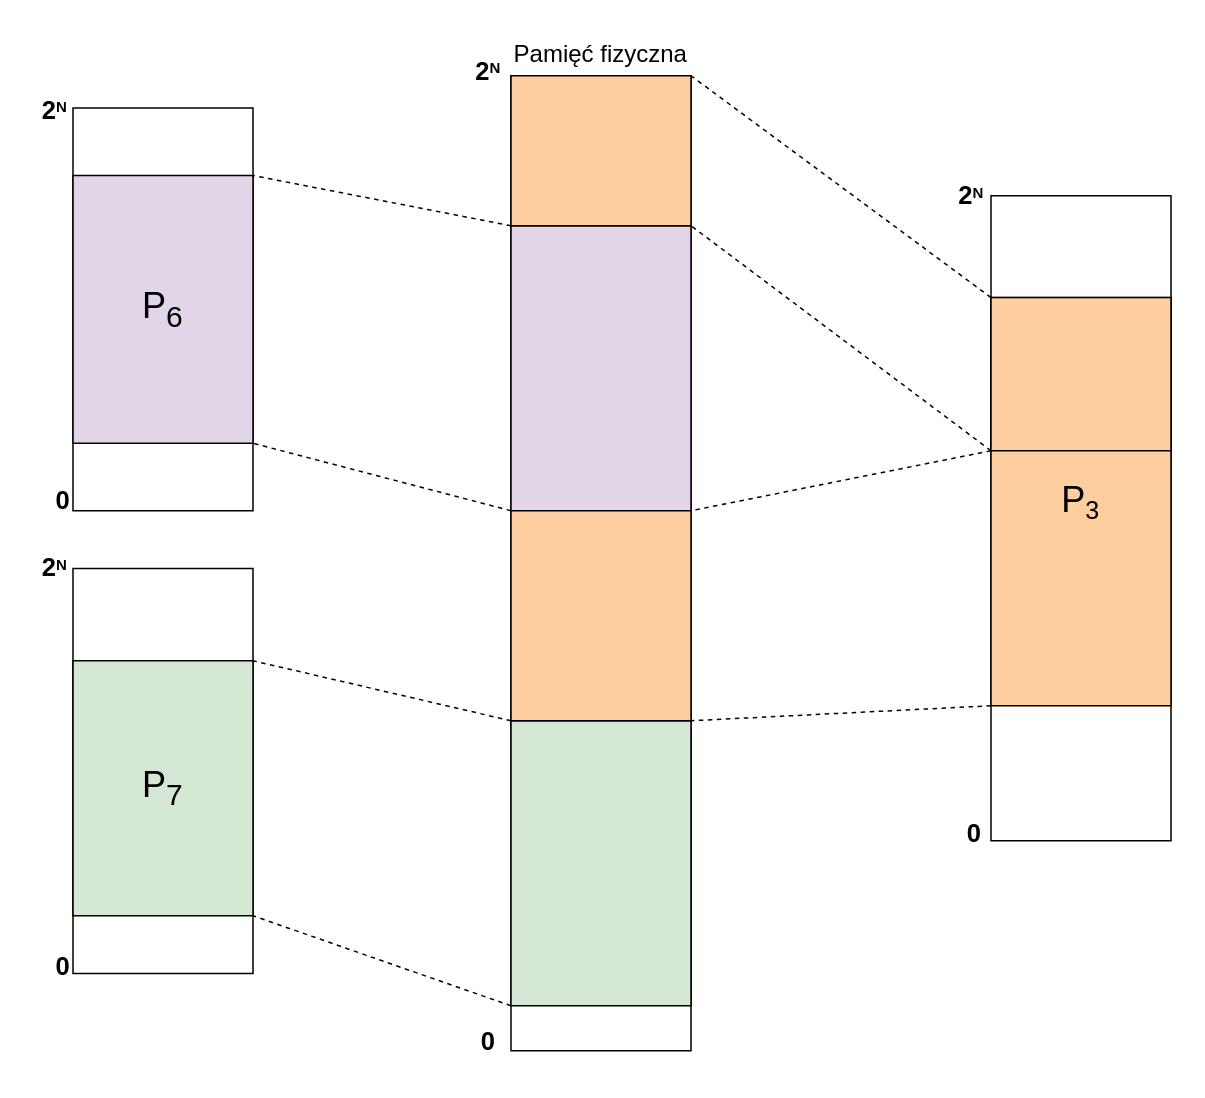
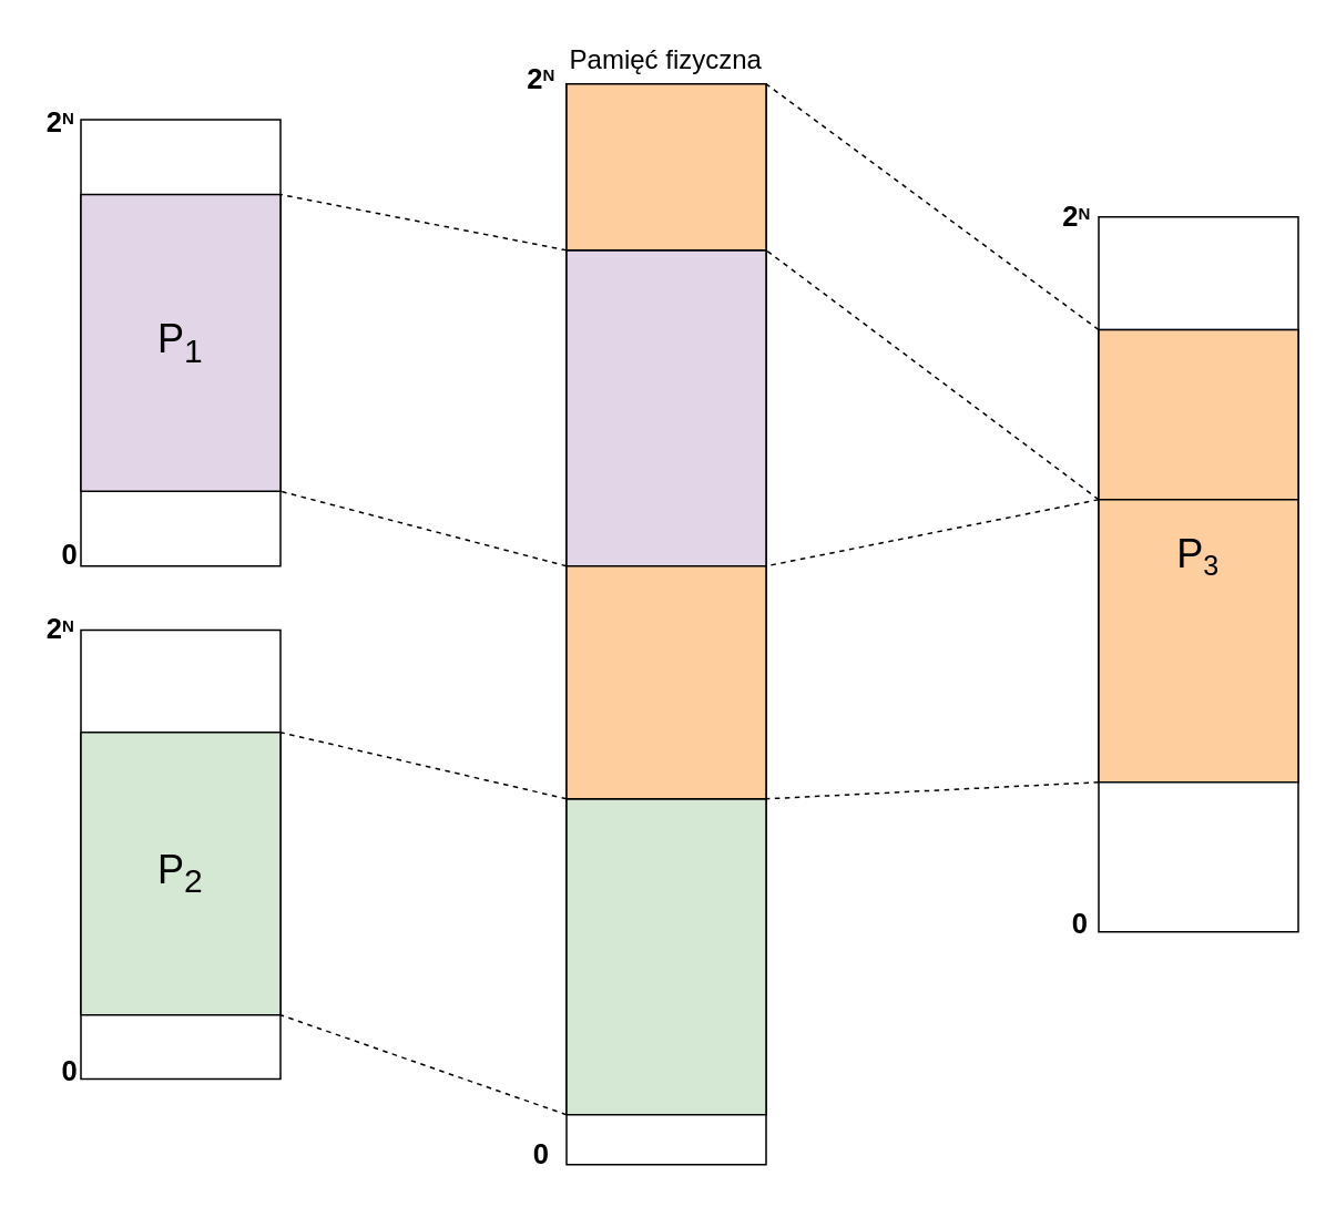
  <mxCell id="0" />
  <mxCell id="1" parent="0" />
  <mxCell id="2" value="" style="rounded=0;whiteSpace=wrap;html=1;strokeWidth=1;fillColor=none;" parent="1" vertex="1"><mxGeometry x="48" y="71.5" width="120" height="268.5" as="geometry" /></mxCell>
  <mxCell id="3" value="" style="rounded=0;whiteSpace=wrap;html=1;strokeWidth=1;fillColor=none;" parent="1" vertex="1"><mxGeometry x="48" y="378.5" width="120" height="270" as="geometry" /></mxCell>
  <mxCell id="4" value="" style="rounded=0;whiteSpace=wrap;html=1;strokeWidth=1;" parent="1" vertex="1"><mxGeometry x="340" y="50" width="120" height="650" as="geometry" /></mxCell>
  <mxCell id="5" value="" style="rounded=0;whiteSpace=wrap;html=1;fillColor=#E1D5E7;fillStyle=auto;gradientColor=none;strokeWidth=1;" parent="1" vertex="1"><mxGeometry x="340" y="150" width="120" height="190" as="geometry" /></mxCell>
  <mxCell id="6" value="" style="rounded=0;whiteSpace=wrap;html=1;fillColor=#D5E8D4;strokeWidth=1;fillStyle=auto;" parent="1" vertex="1"><mxGeometry x="340" y="480" width="120" height="190" as="geometry" /></mxCell>
  <mxCell id="7" value="&lt;font style=&quot;font-size: 16px;&quot;&gt;Pamięć fizyczna&lt;/font&gt;" style="text;html=1;align=center;verticalAlign=middle;whiteSpace=wrap;rounded=0;" parent="1" vertex="1"><mxGeometry x="340" y="20" width="120" height="30" as="geometry" /></mxCell>
- <mxCell id="8" value="&lt;font style=&quot;font-size: 24px;&quot;&gt;P&lt;sub&gt;6&lt;/sub&gt;&lt;/font&gt;" style="rounded=0;whiteSpace=wrap;html=1;fillColor=#E1D5E7;fillStyle=auto;gradientColor=none;strokeWidth=1;" parent="1" vertex="1"><mxGeometry x="48" y="116.5" width="120" height="178.5" as="geometry" /></mxCell>
+ <mxCell id="8" value="&lt;font style=&quot;font-size: 24px;&quot;&gt;P&lt;sub&gt;1&lt;/sub&gt;&lt;/font&gt;" style="rounded=0;whiteSpace=wrap;html=1;fillColor=#E1D5E7;fillStyle=auto;gradientColor=none;strokeWidth=1;" parent="1" vertex="1"><mxGeometry x="48" y="116.5" width="120" height="178.5" as="geometry" /></mxCell>
  <mxCell id="9" value="" style="endArrow=none;dashed=1;html=1;rounded=0;exitX=0;exitY=0;exitDx=0;exitDy=0;entryX=1;entryY=0;entryDx=0;entryDy=0;" parent="1" source="5" target="8" edge="1"><mxGeometry width="50" height="50" relative="1" as="geometry"><mxPoint x="330" y="110" as="sourcePoint" /><mxPoint x="190" y="110" as="targetPoint" /></mxGeometry></mxCell>
  <mxCell id="10" value="" style="endArrow=none;dashed=1;html=1;rounded=0;exitX=0;exitY=1;exitDx=0;exitDy=0;entryX=1;entryY=1;entryDx=0;entryDy=0;" parent="1" source="5" target="8" edge="1"><mxGeometry width="50" height="50" relative="1" as="geometry"><mxPoint x="330" y="370" as="sourcePoint" /><mxPoint x="220" y="270" as="targetPoint" /></mxGeometry></mxCell>
  <mxCell id="11" value="" style="endArrow=none;dashed=1;html=1;rounded=0;entryX=1;entryY=0;entryDx=0;entryDy=0;exitX=0;exitY=0;exitDx=0;exitDy=0;" parent="1" source="6" target="19" edge="1"><mxGeometry width="50" height="50" relative="1" as="geometry"><mxPoint x="330" y="405" as="sourcePoint" /><mxPoint x="190" y="365" as="targetPoint" /></mxGeometry></mxCell>
  <mxCell id="12" value="" style="endArrow=none;dashed=1;html=1;rounded=0;entryX=1;entryY=1;entryDx=0;entryDy=0;exitX=0;exitY=1;exitDx=0;exitDy=0;" parent="1" source="6" target="19" edge="1"><mxGeometry width="50" height="50" relative="1" as="geometry"><mxPoint x="350" y="490" as="sourcePoint" /><mxPoint x="210" y="470" as="targetPoint" /></mxGeometry></mxCell>
  <mxCell id="13" value="" style="endArrow=none;html=1;rounded=0;strokeColor=none;" parent="1" edge="1"><mxGeometry width="50" height="50" relative="1" as="geometry"><mxPoint x="20.43" y="650" as="sourcePoint" /><mxPoint x="20" y="50" as="targetPoint" /></mxGeometry></mxCell>
  <mxCell id="14" value="&lt;font style=&quot;font-size: 17px;&quot;&gt;&lt;b&gt;0&lt;/b&gt;&lt;b&gt;&lt;br&gt;&lt;/b&gt;&lt;/font&gt;" style="text;html=1;align=center;verticalAlign=middle;whiteSpace=wrap;rounded=0;" parent="1" vertex="1"><mxGeometry x="295" y="680" width="60" height="30" as="geometry" /></mxCell>
  <mxCell id="15" value="&lt;font style=&quot;font-size: 17px;&quot;&gt;&lt;b style=&quot;font-size: 17px;&quot;&gt;2&lt;/b&gt;&lt;/font&gt;&lt;font size=&quot;1&quot;&gt;&lt;b&gt;&lt;sup style=&quot;font-size: 10px;&quot;&gt;N&lt;/sup&gt;&lt;/b&gt;&lt;/font&gt;" style="text;html=1;align=center;verticalAlign=middle;whiteSpace=wrap;rounded=0;fontSize=17;" parent="1" vertex="1"><mxGeometry x="295" y="33" width="60" height="30" as="geometry" /></mxCell>
  <mxCell id="16" value="" style="endArrow=none;html=1;rounded=0;strokeColor=none;" parent="1" edge="1"><mxGeometry width="50" height="50" relative="1" as="geometry"><mxPoint x="780.43" y="658.5" as="sourcePoint" /><mxPoint x="780" y="58.5" as="targetPoint" /></mxGeometry></mxCell>
  <mxCell id="17" value="&lt;font style=&quot;font-size: 17px;&quot;&gt;&lt;b style=&quot;font-size: 17px;&quot;&gt;2&lt;/b&gt;&lt;/font&gt;&lt;font size=&quot;1&quot;&gt;&lt;b&gt;&lt;sup style=&quot;font-size: 10px;&quot;&gt;N&lt;/sup&gt;&lt;/b&gt;&lt;/font&gt;" style="text;html=1;align=center;verticalAlign=middle;whiteSpace=wrap;rounded=0;fontSize=17;" parent="1" vertex="1"><mxGeometry x="617" y="115.5" width="60" height="30" as="geometry" /></mxCell>
  <mxCell id="18" value="&lt;font style=&quot;font-size: 17px;&quot;&gt;&lt;b&gt;0&lt;/b&gt;&lt;b&gt;&lt;br&gt;&lt;/b&gt;&lt;/font&gt;" style="text;html=1;align=center;verticalAlign=middle;whiteSpace=wrap;rounded=0;" parent="1" vertex="1"><mxGeometry x="619" y="540.5" width="60" height="30" as="geometry" /></mxCell>
- <mxCell id="19" value="&lt;font style=&quot;font-size: 24px;&quot;&gt;P&lt;sub&gt;7&lt;/sub&gt;&lt;/font&gt;" style="rounded=0;whiteSpace=wrap;html=1;fillColor=#D5E8D4;strokeWidth=1;" parent="1" vertex="1"><mxGeometry x="48" y="440" width="120" height="170" as="geometry" /></mxCell>
+ <mxCell id="19" value="&lt;font style=&quot;font-size: 24px;&quot;&gt;P&lt;sub&gt;2&lt;/sub&gt;&lt;/font&gt;" style="rounded=0;whiteSpace=wrap;html=1;fillColor=#D5E8D4;strokeWidth=1;" parent="1" vertex="1"><mxGeometry x="48" y="440" width="120" height="170" as="geometry" /></mxCell>
  <mxCell id="20" value="&lt;font style=&quot;font-size: 17px;&quot;&gt;&lt;b style=&quot;font-size: 17px;&quot;&gt;2&lt;/b&gt;&lt;/font&gt;&lt;font size=&quot;1&quot;&gt;&lt;b&gt;&lt;sup style=&quot;font-size: 10px;&quot;&gt;N&lt;/sup&gt;&lt;/b&gt;&lt;/font&gt;" style="text;html=1;align=center;verticalAlign=middle;whiteSpace=wrap;rounded=0;fontSize=17;" parent="1" vertex="1"><mxGeometry x="21" y="364" width="30" height="30" as="geometry" /></mxCell>
  <mxCell id="21" value="&lt;font style=&quot;font-size: 17px;&quot;&gt;&lt;b&gt;0&lt;/b&gt;&lt;b&gt;&lt;br&gt;&lt;/b&gt;&lt;/font&gt;" style="text;html=1;align=center;verticalAlign=middle;whiteSpace=wrap;rounded=0;" parent="1" vertex="1"><mxGeometry x="35" y="630" width="13" height="30" as="geometry" /></mxCell>
  <mxCell id="22" value="&lt;font style=&quot;font-size: 17px;&quot;&gt;&lt;b style=&quot;font-size: 17px;&quot;&gt;2&lt;/b&gt;&lt;/font&gt;&lt;font size=&quot;1&quot;&gt;&lt;b&gt;&lt;sup style=&quot;font-size: 10px;&quot;&gt;N&lt;/sup&gt;&lt;/b&gt;&lt;/font&gt;" style="text;html=1;align=center;verticalAlign=middle;whiteSpace=wrap;rounded=0;fontSize=17;" vertex="1" parent="1"><mxGeometry x="21" y="59" width="30" height="30" as="geometry" /></mxCell>
  <mxCell id="23" value="&lt;font style=&quot;font-size: 17px;&quot;&gt;&lt;b&gt;0&lt;/b&gt;&lt;b&gt;&lt;br&gt;&lt;/b&gt;&lt;/font&gt;" style="text;html=1;align=center;verticalAlign=middle;whiteSpace=wrap;rounded=0;" vertex="1" parent="1"><mxGeometry x="35" y="319" width="13" height="30" as="geometry" /></mxCell>
  <mxCell id="24" value="" style="rounded=0;whiteSpace=wrap;html=1;strokeWidth=1;fillColor=none;" vertex="1" parent="1"><mxGeometry x="660" y="130" width="120" height="430" as="geometry" /></mxCell>
  <mxCell id="25" value="&lt;font style=&quot;font-size: 24px;&quot;&gt;P&lt;/font&gt;&lt;font style=&quot;font-size: 20px;&quot;&gt;&lt;sub&gt;3&lt;/sub&gt;&lt;/font&gt;" style="rounded=0;whiteSpace=wrap;html=1;fillColor=#FFCE9F;fillStyle=auto;gradientColor=none;strokeWidth=1;" vertex="1" parent="1"><mxGeometry x="660" y="197.87" width="120" height="272.13" as="geometry" /></mxCell>
  <mxCell id="26" value="" style="endArrow=none;dashed=1;html=1;rounded=0;entryX=1;entryY=0;entryDx=0;entryDy=0;exitX=0;exitY=1;exitDx=0;exitDy=0;" edge="1" parent="1" source="25" target="6"><mxGeometry width="50" height="50" relative="1" as="geometry"><mxPoint x="652" y="533.5" as="sourcePoint" /><mxPoint x="480" y="493.5" as="targetPoint" /></mxGeometry></mxCell>
  <mxCell id="27" value="" style="rounded=0;whiteSpace=wrap;html=1;fillColor=#FFCE9F;fillStyle=auto;gradientColor=none;strokeWidth=1;" vertex="1" parent="1"><mxGeometry x="340" y="340" width="120" height="140" as="geometry" /></mxCell>
  <mxCell id="28" value="" style="rounded=0;whiteSpace=wrap;html=1;fillColor=#FFCE9F;fillStyle=auto;gradientColor=none;strokeWidth=1;" vertex="1" parent="1"><mxGeometry x="340" y="50" width="120" height="100" as="geometry" /></mxCell>
  <mxCell id="29" value="" style="rounded=0;whiteSpace=wrap;html=1;fillColor=#FFCE9F;fillStyle=auto;gradientColor=none;strokeWidth=1;" vertex="1" parent="1"><mxGeometry x="660" y="197.87" width="120" height="102.13" as="geometry" /></mxCell>
  <mxCell id="30" value="" style="endArrow=none;dashed=1;html=1;rounded=0;entryX=1;entryY=1;entryDx=0;entryDy=0;exitX=0;exitY=1;exitDx=0;exitDy=0;" edge="1" parent="1" source="29" target="28"><mxGeometry width="50" height="50" relative="1" as="geometry"><mxPoint x="614" y="170" as="sourcePoint" /><mxPoint x="484" y="170.25" as="targetPoint" /></mxGeometry></mxCell>
  <mxCell id="31" value="" style="endArrow=none;dashed=1;html=1;rounded=0;entryX=1;entryY=0;entryDx=0;entryDy=0;exitX=0;exitY=1;exitDx=0;exitDy=0;" edge="1" parent="1" source="29" target="27"><mxGeometry width="50" height="50" relative="1" as="geometry"><mxPoint x="610" y="339" as="sourcePoint" /><mxPoint x="480" y="339.25" as="targetPoint" /></mxGeometry></mxCell>
  <mxCell id="32" value="" style="endArrow=none;dashed=1;html=1;rounded=0;entryX=1;entryY=0;entryDx=0;entryDy=0;exitX=0;exitY=0;exitDx=0;exitDy=0;" edge="1" parent="1" source="29" target="28"><mxGeometry width="50" height="50" relative="1" as="geometry"><mxPoint x="630" y="140" as="sourcePoint" /><mxPoint x="500" y="140.25" as="targetPoint" /></mxGeometry></mxCell>
